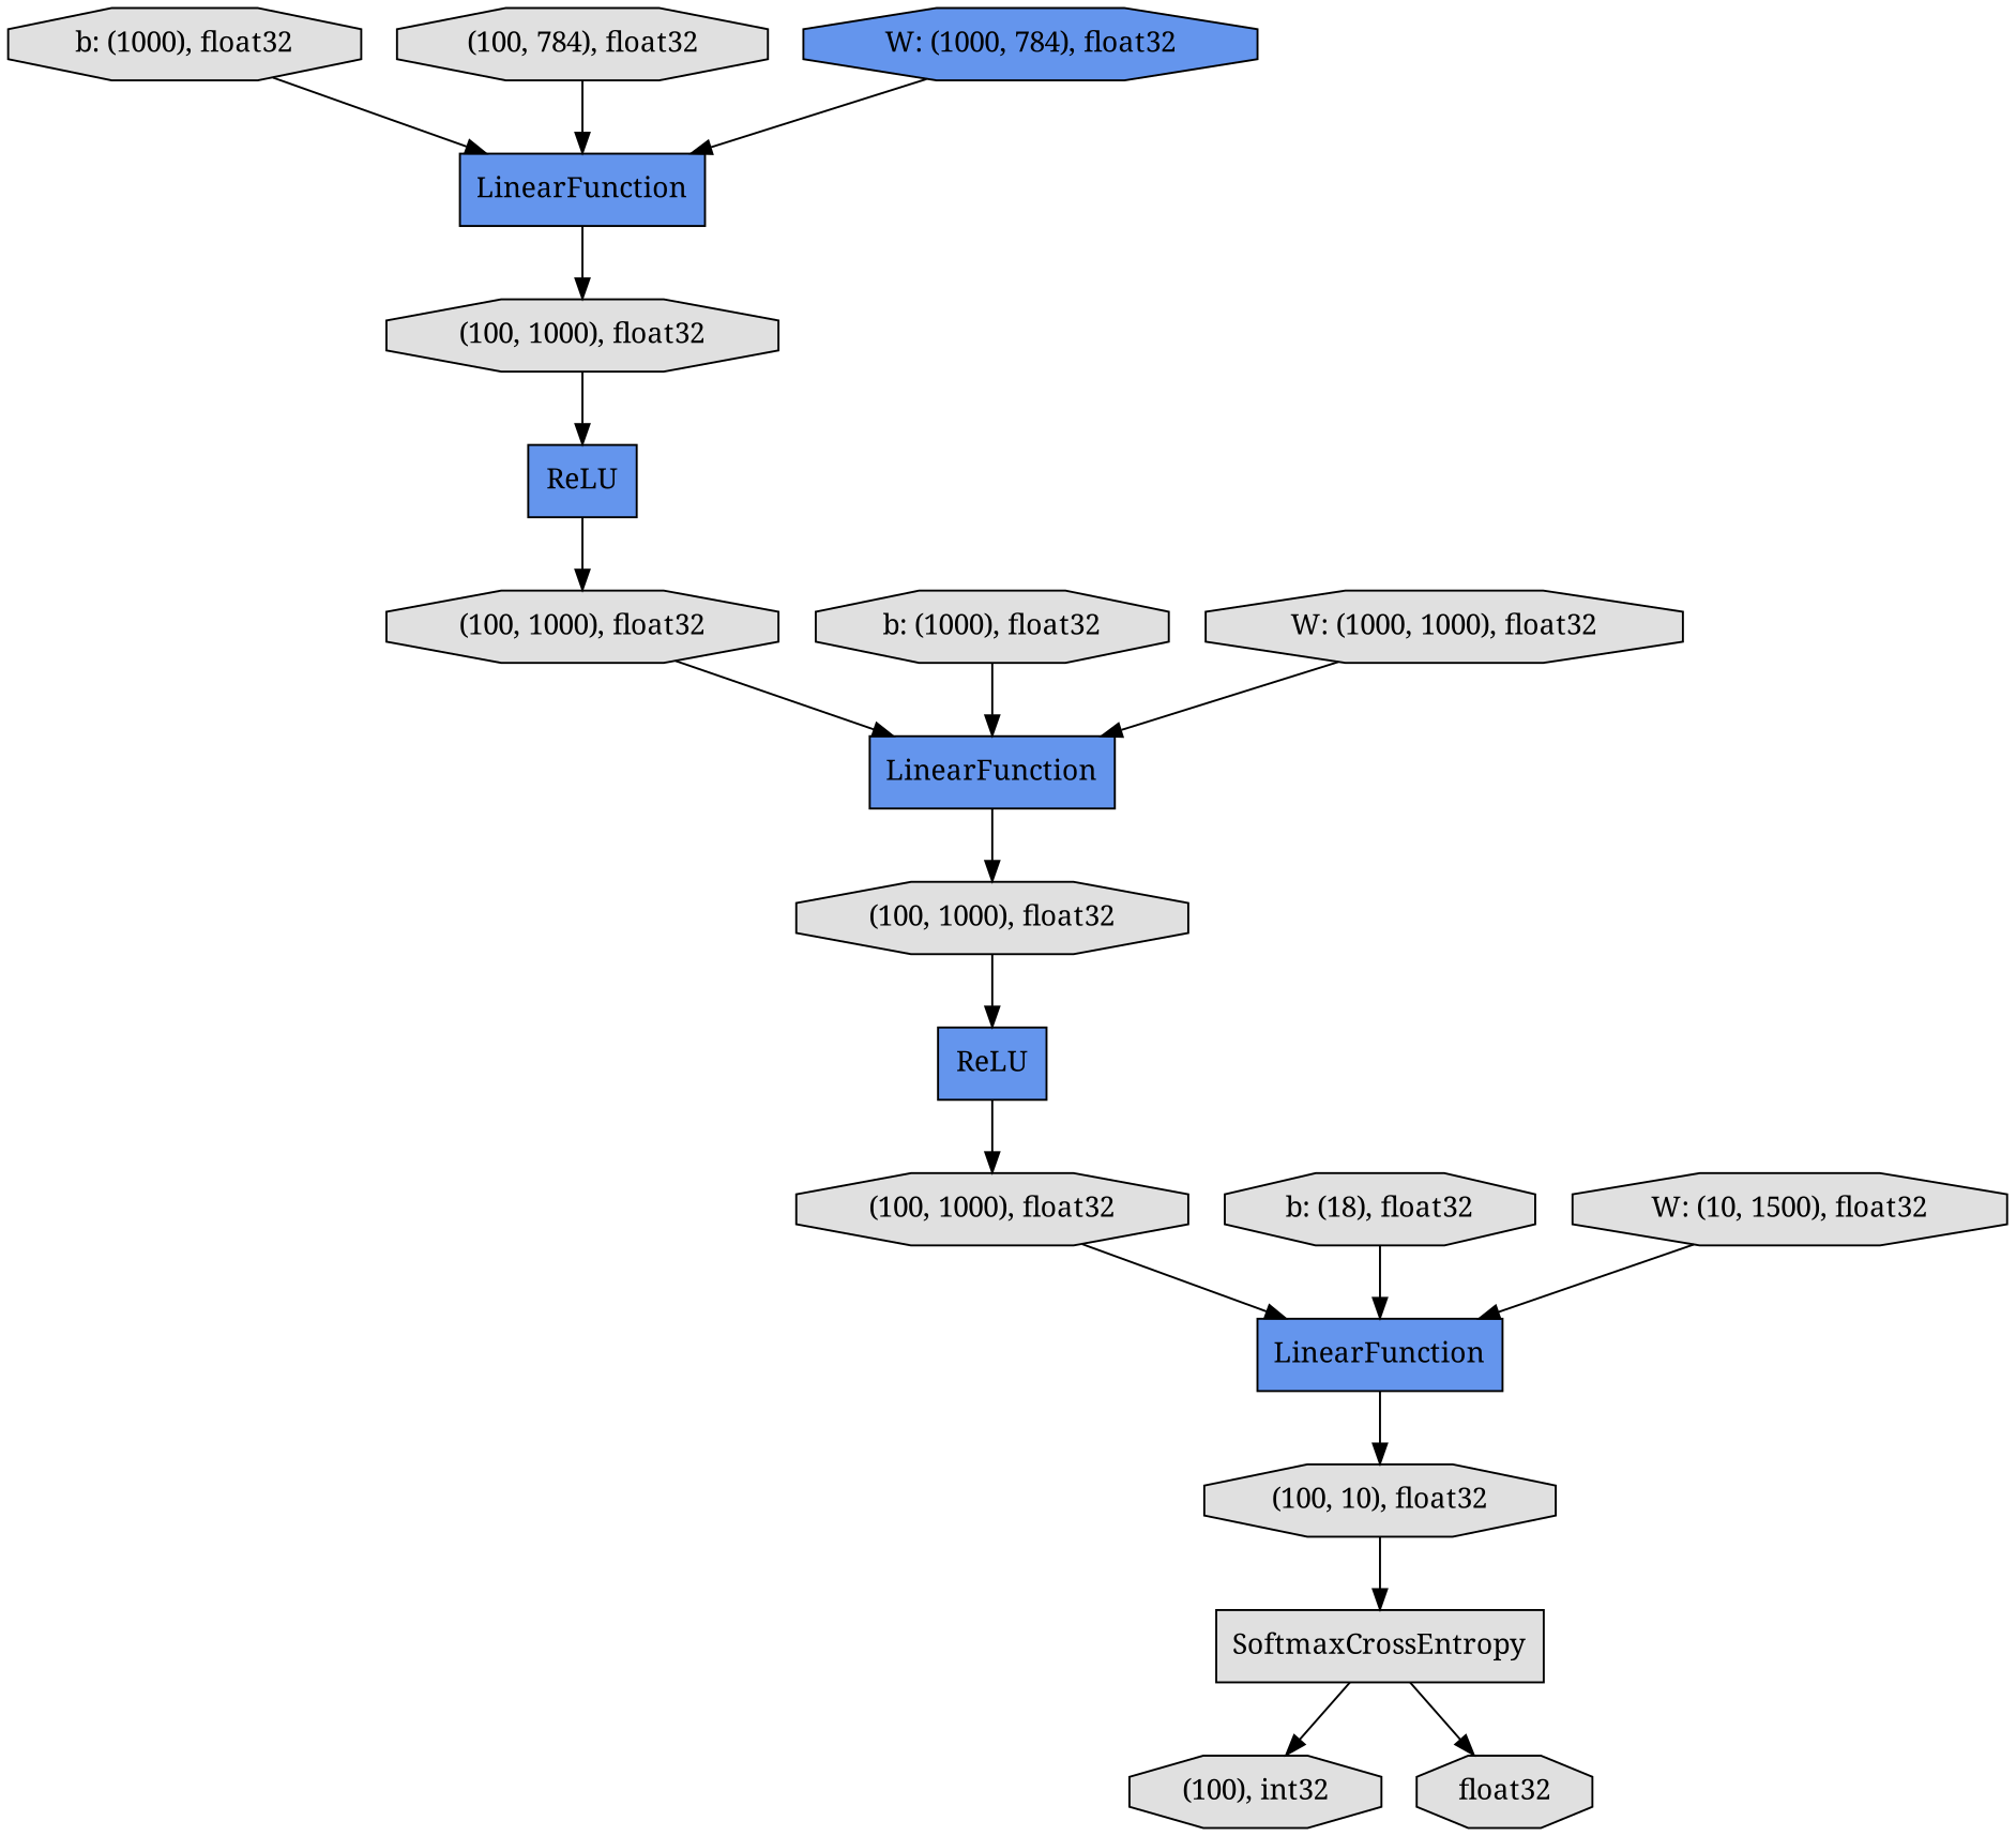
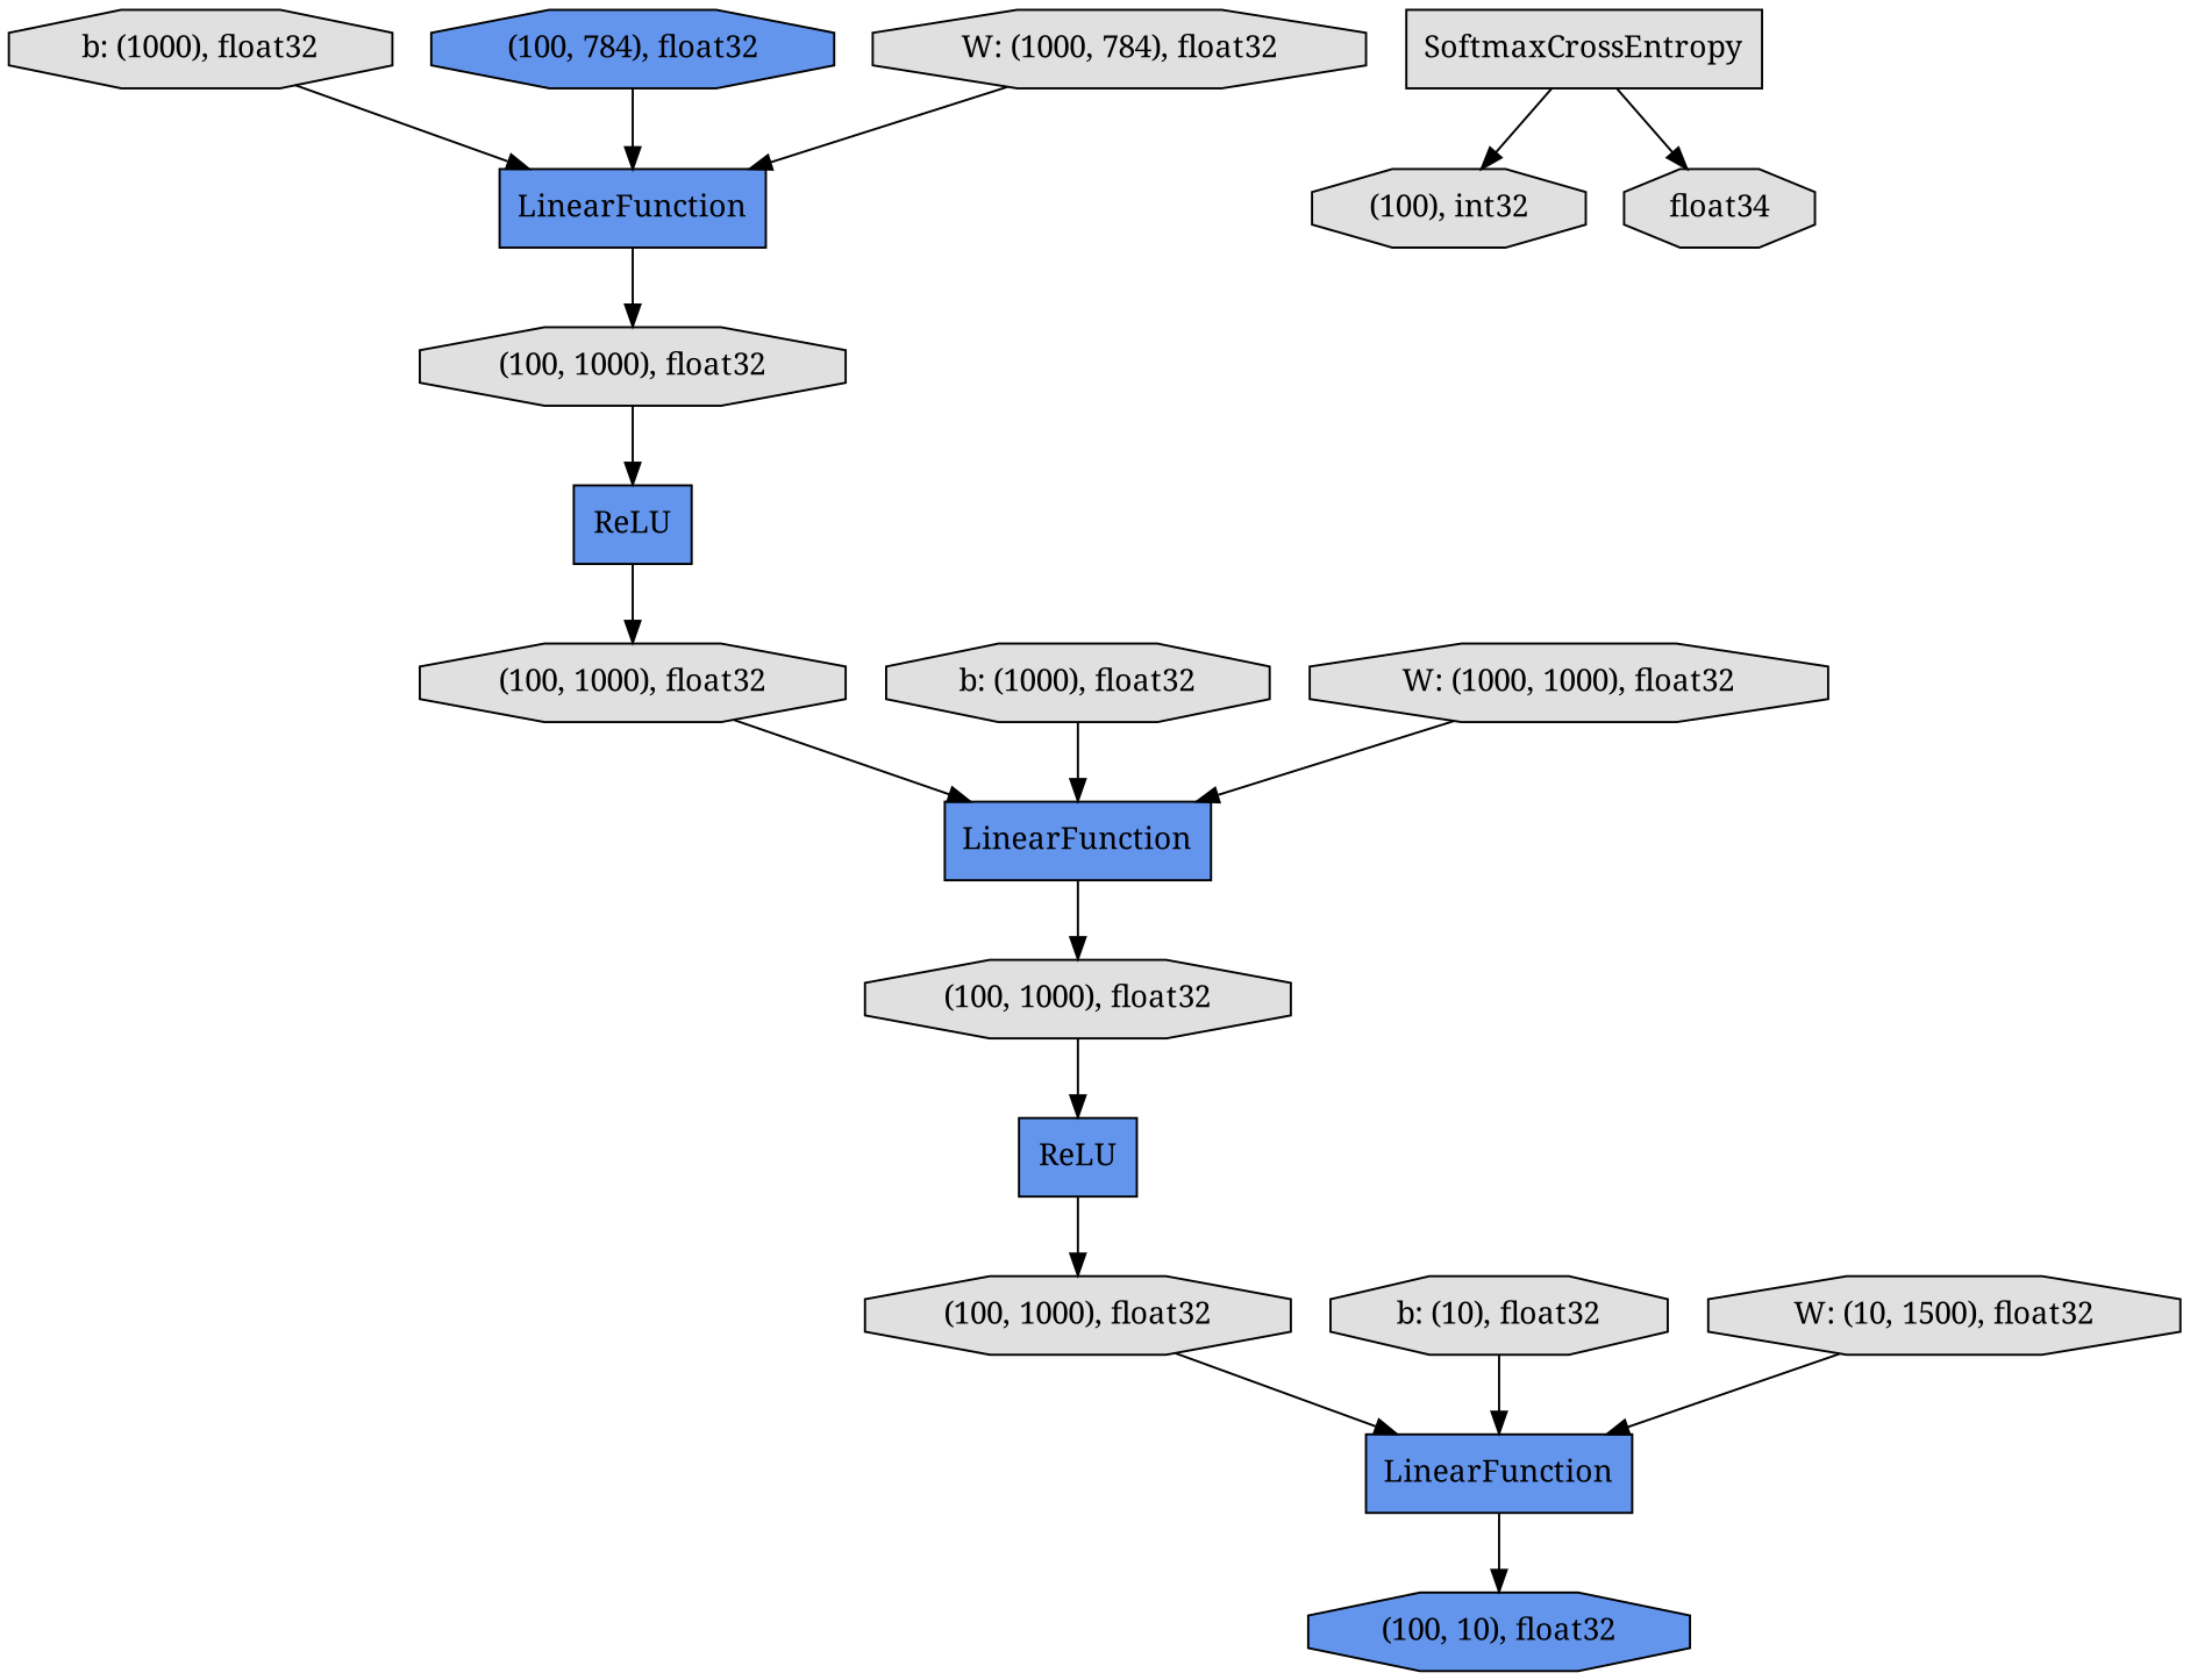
  digraph {
    fontname="Noto Serif"
    rankdir=TB
    node [fillcolor="#E0E0E0" fontname="Noto Serif" shape=octagon style=filled]
    edge [fontname="Noto Serif"]
    n1 [label="b: (1000), float32"]
    n2 [fillcolor="#6495ED" label=LinearFunction shape=record]
    n3 [label="(100, 1000), float32"]
    n4 [fillcolor="#6495ED" label=ReLU shape=record]
    n5 [label="(100, 1000), float32"]
    n6 [fillcolor="#6495ED" label=LinearFunction shape=record]
-   n7 [label="(100, 10), float32"]
+   n7 [fillcolor="#6495ED" label="(100, 10), float32"]
    n8 [label=SoftmaxCrossEntropy shape=record]
    n9 [label="(100), int32"]
-   n10 [label=float32]
+   n10 [label=float34]
    n11 [fillcolor="#6495ED" label=ReLU shape=record]
    n12 [label="(100, 1000), float32"]
    n13 [fillcolor="#6495ED" label=LinearFunction shape=record]
    n14 [label="(100, 1000), float32"]
    n15 [label="b: (1000), float32"]
-   n16 [label="(100, 784), float32"]
-   n17 [fillcolor="#6495ED" label="W: (1000, 784), float32"]
-   n18 [label="b: (18), float32"]
+   n16 [fillcolor="#6495ED" label="(100, 784), float32"]
+   n17 [label="W: (1000, 784), float32"]
+   n18 [label="b: (10), float32"]
    n19 [label="W: (1000, 1000), float32"]
    n20 [label="W: (10, 1500), float32"]
    n1 -> n2
    n2 -> n3
    n3 -> n4
    n4 -> n5
    n5 -> n6
    n6 -> n14
-   n7 -> n8
    n8 -> n9
    n8 -> n10
    n11 -> n12
    n12 -> n13
    n13 -> n7
    n14 -> n11
    n15 -> n6
    n16 -> n2
    n17 -> n2
    n18 -> n13
    n19 -> n6
    n20 -> n13
  }
